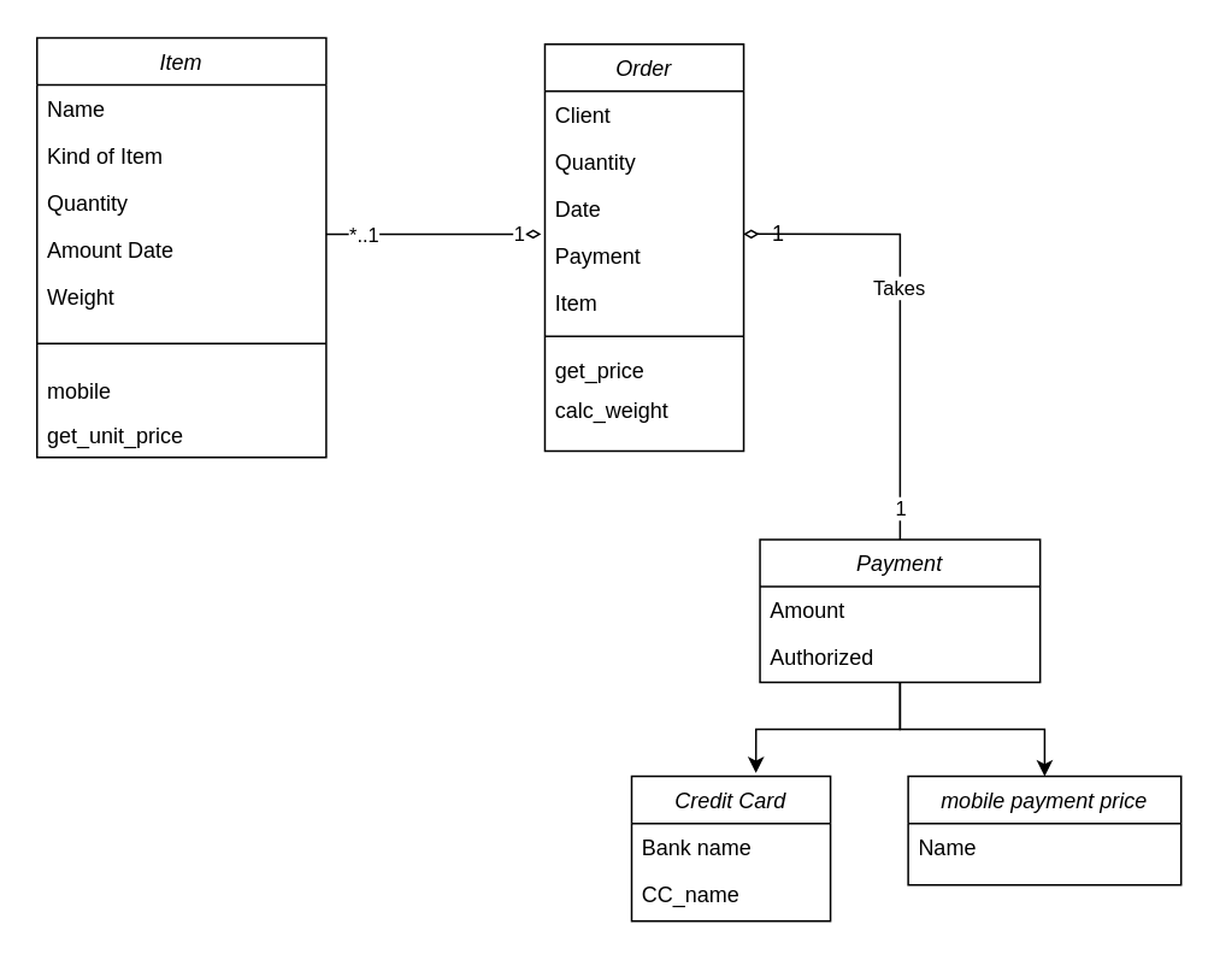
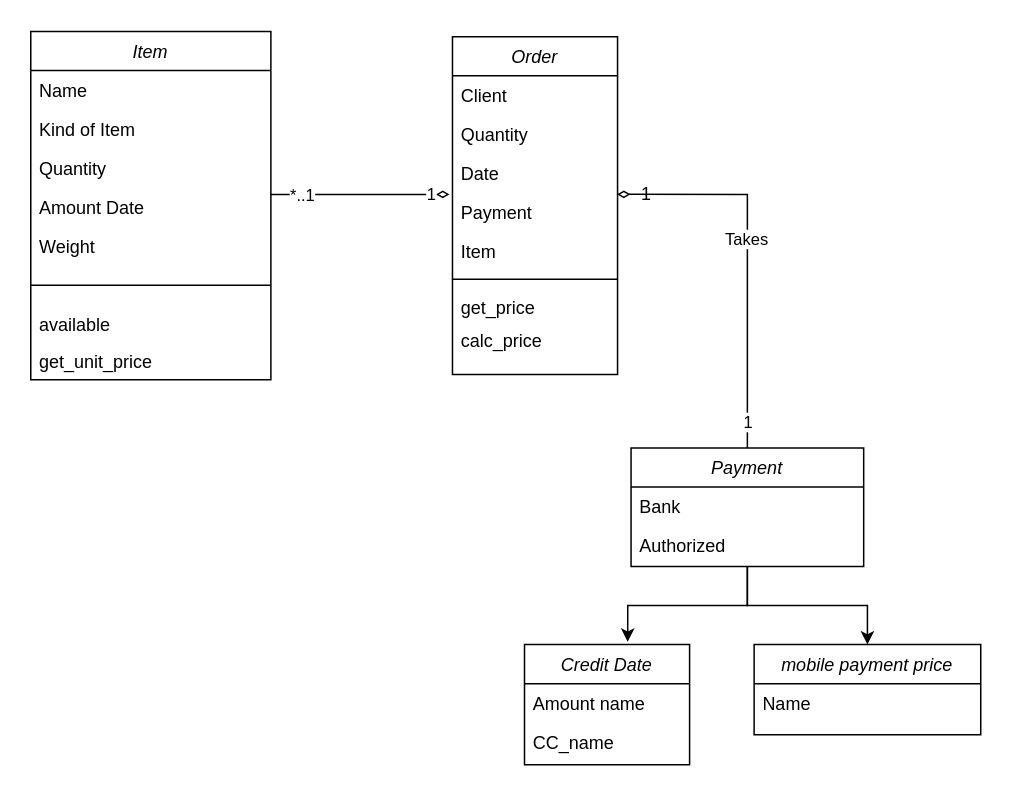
  <mxCell id="0" />
  <mxCell id="1" parent="0" />
  <mxCell id="2" value="Item" style="swimlane;fontStyle=2;align=center;verticalAlign=top;childLayout=stackLayout;horizontal=1;startSize=26;horizontalStack=0;resizeParent=1;resizeLast=0;collapsible=1;marginBottom=0;rounded=0;shadow=0;strokeWidth=1;" parent="1" vertex="1"><mxGeometry x="20" y="20.5" width="160" height="232" as="geometry"><mxRectangle x="230" y="140" width="160" height="26" as="alternateBounds" /></mxGeometry></mxCell>
  <mxCell id="3" value="Name" style="text;align=left;verticalAlign=top;spacingLeft=4;spacingRight=4;overflow=hidden;rotatable=0;points=[[0,0.5],[1,0.5]];portConstraint=eastwest;" parent="2" vertex="1"><mxGeometry y="26" width="160" height="26" as="geometry" /></mxCell>
  <mxCell id="4" value="Kind of Item" style="text;align=left;verticalAlign=top;spacingLeft=4;spacingRight=4;overflow=hidden;rotatable=0;points=[[0,0.5],[1,0.5]];portConstraint=eastwest;rounded=0;shadow=0;html=0;" parent="2" vertex="1"><mxGeometry y="52" width="160" height="26" as="geometry" /></mxCell>
  <mxCell id="5" value="Quantity" style="text;align=left;verticalAlign=top;spacingLeft=4;spacingRight=4;overflow=hidden;rotatable=0;points=[[0,0.5],[1,0.5]];portConstraint=eastwest;rounded=0;shadow=0;html=0;" parent="2" vertex="1"><mxGeometry y="78" width="160" height="26" as="geometry" /></mxCell>
  <mxCell id="6" value="Amount Date" style="text;align=left;verticalAlign=top;spacingLeft=4;spacingRight=4;overflow=hidden;rotatable=0;points=[[0,0.5],[1,0.5]];portConstraint=eastwest;rounded=0;shadow=0;html=0;" parent="2" vertex="1"><mxGeometry y="104" width="160" height="26" as="geometry" /></mxCell>
  <mxCell id="7" value="Weight" style="text;align=left;verticalAlign=top;spacingLeft=4;spacingRight=4;overflow=hidden;rotatable=0;points=[[0,0.5],[1,0.5]];portConstraint=eastwest;rounded=0;shadow=0;html=0;" parent="2" vertex="1"><mxGeometry y="130" width="160" height="26" as="geometry" /></mxCell>
  <mxCell id="8" value="" style="line;html=1;strokeWidth=1;align=left;verticalAlign=middle;spacingTop=-1;spacingLeft=3;spacingRight=3;rotatable=0;labelPosition=right;points=[];portConstraint=eastwest;" parent="2" vertex="1"><mxGeometry y="156" width="160" height="26" as="geometry" /></mxCell>
- <mxCell id="9" value="mobile" style="text;align=left;verticalAlign=top;spacingLeft=4;spacingRight=4;overflow=hidden;rotatable=0;points=[[0,0.5],[1,0.5]];portConstraint=eastwest;" parent="2" vertex="1"><mxGeometry y="182" width="160" height="25" as="geometry" /></mxCell>
+ <mxCell id="9" value="available" style="text;align=left;verticalAlign=top;spacingLeft=4;spacingRight=4;overflow=hidden;rotatable=0;points=[[0,0.5],[1,0.5]];portConstraint=eastwest;" parent="2" vertex="1"><mxGeometry y="182" width="160" height="25" as="geometry" /></mxCell>
  <mxCell id="10" value="get_unit_price" style="text;align=left;verticalAlign=top;spacingLeft=4;spacingRight=4;overflow=hidden;rotatable=0;points=[[0,0.5],[1,0.5]];portConstraint=eastwest;" parent="2" vertex="1"><mxGeometry y="207" width="160" height="25" as="geometry" /></mxCell>
  <mxCell id="11" value="1" style="edgeStyle=orthogonalEdgeStyle;rounded=0;orthogonalLoop=1;jettySize=auto;html=1;startArrow=diamondThin;startFill=0;endArrow=none;endFill=0;" parent="1" edge="1"><mxGeometry x="-0.8" relative="1" as="geometry"><Array as="points" /><mxPoint as="offset" /><mxPoint x="299" y="129" as="sourcePoint" /><mxPoint x="180" y="129" as="targetPoint" /></mxGeometry></mxCell>
  <mxCell id="12" value="*..1" style="edgeLabel;html=1;align=center;verticalAlign=middle;resizable=0;points=[];" parent="11" vertex="1" connectable="0"><mxGeometry x="0.928" relative="1" as="geometry"><mxPoint x="16" as="offset" /></mxGeometry></mxCell>
  <mxCell id="13" value="Order" style="swimlane;fontStyle=2;align=center;verticalAlign=top;childLayout=stackLayout;horizontal=1;startSize=26;horizontalStack=0;resizeParent=1;resizeLast=0;collapsible=1;marginBottom=0;rounded=0;shadow=0;strokeWidth=1;" parent="1" vertex="1"><mxGeometry x="301" y="24" width="110" height="225" as="geometry"><mxRectangle x="230" y="140" width="160" height="26" as="alternateBounds" /></mxGeometry></mxCell>
  <mxCell id="14" value="Client" style="text;align=left;verticalAlign=top;spacingLeft=4;spacingRight=4;overflow=hidden;rotatable=0;points=[[0,0.5],[1,0.5]];portConstraint=eastwest;rounded=0;shadow=0;html=0;" parent="13" vertex="1"><mxGeometry y="26" width="110" height="26" as="geometry" /></mxCell>
  <mxCell id="15" value="Quantity" style="text;align=left;verticalAlign=top;spacingLeft=4;spacingRight=4;overflow=hidden;rotatable=0;points=[[0,0.5],[1,0.5]];portConstraint=eastwest;rounded=0;shadow=0;html=0;" parent="13" vertex="1"><mxGeometry y="52" width="110" height="26" as="geometry" /></mxCell>
  <mxCell id="16" value="Date" style="text;align=left;verticalAlign=top;spacingLeft=4;spacingRight=4;overflow=hidden;rotatable=0;points=[[0,0.5],[1,0.5]];portConstraint=eastwest;" parent="13" vertex="1"><mxGeometry y="78" width="110" height="26" as="geometry" /></mxCell>
  <mxCell id="17" value="Payment" style="text;align=left;verticalAlign=top;spacingLeft=4;spacingRight=4;overflow=hidden;rotatable=0;points=[[0,0.5],[1,0.5]];portConstraint=eastwest;rounded=0;shadow=0;html=0;" parent="13" vertex="1"><mxGeometry y="104" width="110" height="26" as="geometry" /></mxCell>
  <mxCell id="18" value="Item" style="text;align=left;verticalAlign=top;spacingLeft=4;spacingRight=4;overflow=hidden;rotatable=0;points=[[0,0.5],[1,0.5]];portConstraint=eastwest;rounded=0;shadow=0;html=0;" parent="13" vertex="1"><mxGeometry y="130" width="110" height="26" as="geometry" /></mxCell>
  <mxCell id="19" value="" style="line;html=1;strokeWidth=1;align=left;verticalAlign=middle;spacingTop=-1;spacingLeft=3;spacingRight=3;rotatable=0;labelPosition=right;points=[];portConstraint=eastwest;" parent="13" vertex="1"><mxGeometry y="156" width="110" height="11" as="geometry" /></mxCell>
  <mxCell id="20" value="get_price" style="text;align=left;verticalAlign=top;spacingLeft=4;spacingRight=4;overflow=hidden;rotatable=0;points=[[0,0.5],[1,0.5]];portConstraint=eastwest;" parent="13" vertex="1"><mxGeometry y="167" width="110" height="22" as="geometry" /></mxCell>
- <mxCell id="21" value="calc_weight" style="text;align=left;verticalAlign=top;spacingLeft=4;spacingRight=4;overflow=hidden;rotatable=0;points=[[0,0.5],[1,0.5]];portConstraint=eastwest;" parent="13" vertex="1"><mxGeometry y="189" width="110" height="25" as="geometry" /></mxCell>
- <mxCell id="22" value="Credit Card" style="swimlane;fontStyle=2;align=center;verticalAlign=top;childLayout=stackLayout;horizontal=1;startSize=26;horizontalStack=0;resizeParent=1;resizeLast=0;collapsible=1;marginBottom=0;rounded=0;shadow=0;strokeWidth=1;" parent="1" vertex="1"><mxGeometry x="349" y="429" width="110" height="80" as="geometry"><mxRectangle x="230" y="140" width="160" height="26" as="alternateBounds" /></mxGeometry></mxCell>
- <mxCell id="23" value="Bank name" style="text;align=left;verticalAlign=top;spacingLeft=4;spacingRight=4;overflow=hidden;rotatable=0;points=[[0,0.5],[1,0.5]];portConstraint=eastwest;rounded=0;shadow=0;html=0;" parent="22" vertex="1"><mxGeometry y="26" width="110" height="26" as="geometry" /></mxCell>
+ <mxCell id="21" value="calc_price" style="text;align=left;verticalAlign=top;spacingLeft=4;spacingRight=4;overflow=hidden;rotatable=0;points=[[0,0.5],[1,0.5]];portConstraint=eastwest;" parent="13" vertex="1"><mxGeometry y="189" width="110" height="25" as="geometry" /></mxCell>
+ <mxCell id="22" value="Credit Date" style="swimlane;fontStyle=2;align=center;verticalAlign=top;childLayout=stackLayout;horizontal=1;startSize=26;horizontalStack=0;resizeParent=1;resizeLast=0;collapsible=1;marginBottom=0;rounded=0;shadow=0;strokeWidth=1;" parent="1" vertex="1"><mxGeometry x="349" y="429" width="110" height="80" as="geometry"><mxRectangle x="230" y="140" width="160" height="26" as="alternateBounds" /></mxGeometry></mxCell>
+ <mxCell id="23" value="Amount name" style="text;align=left;verticalAlign=top;spacingLeft=4;spacingRight=4;overflow=hidden;rotatable=0;points=[[0,0.5],[1,0.5]];portConstraint=eastwest;rounded=0;shadow=0;html=0;" parent="22" vertex="1"><mxGeometry y="26" width="110" height="26" as="geometry" /></mxCell>
  <mxCell id="24" value="CC_name" style="text;align=left;verticalAlign=top;spacingLeft=4;spacingRight=4;overflow=hidden;rotatable=0;points=[[0,0.5],[1,0.5]];portConstraint=eastwest;rounded=0;shadow=0;html=0;" parent="22" vertex="1"><mxGeometry y="52" width="110" height="26" as="geometry" /></mxCell>
  <mxCell id="25" value="mobile payment price" style="swimlane;fontStyle=2;align=center;verticalAlign=top;childLayout=stackLayout;horizontal=1;startSize=26;horizontalStack=0;resizeParent=1;resizeLast=0;collapsible=1;marginBottom=0;rounded=0;shadow=0;strokeWidth=1;" parent="1" vertex="1"><mxGeometry x="502" y="429" width="151" height="60" as="geometry"><mxRectangle x="230" y="140" width="160" height="26" as="alternateBounds" /></mxGeometry></mxCell>
  <mxCell id="26" value="Name" style="text;align=left;verticalAlign=top;spacingLeft=4;spacingRight=4;overflow=hidden;rotatable=0;points=[[0,0.5],[1,0.5]];portConstraint=eastwest;rounded=0;shadow=0;html=0;" parent="25" vertex="1"><mxGeometry y="26" width="151" height="26" as="geometry" /></mxCell>
  <mxCell id="27" style="edgeStyle=orthogonalEdgeStyle;rounded=0;orthogonalLoop=1;jettySize=auto;html=1;entryX=0.625;entryY=-0.023;entryDx=0;entryDy=0;entryPerimeter=0;" parent="1" source="29" target="22" edge="1"><mxGeometry relative="1" as="geometry" /></mxCell>
  <mxCell id="28" style="edgeStyle=orthogonalEdgeStyle;rounded=0;orthogonalLoop=1;jettySize=auto;html=1;entryX=0.5;entryY=0;entryDx=0;entryDy=0;" parent="1" source="29" target="25" edge="1"><mxGeometry relative="1" as="geometry" /></mxCell>
  <mxCell id="29" value="Payment" style="swimlane;fontStyle=2;align=center;verticalAlign=top;childLayout=stackLayout;horizontal=1;startSize=26;horizontalStack=0;resizeParent=1;resizeLast=0;collapsible=1;marginBottom=0;rounded=0;shadow=0;strokeWidth=1;" parent="1" vertex="1"><mxGeometry x="420" y="298" width="155" height="79" as="geometry"><mxRectangle x="230" y="140" width="160" height="26" as="alternateBounds" /></mxGeometry></mxCell>
- <mxCell id="30" value="Amount" style="text;align=left;verticalAlign=top;spacingLeft=4;spacingRight=4;overflow=hidden;rotatable=0;points=[[0,0.5],[1,0.5]];portConstraint=eastwest;rounded=0;shadow=0;html=0;" parent="29" vertex="1"><mxGeometry y="26" width="155" height="26" as="geometry" /></mxCell>
+ <mxCell id="30" value="Bank" style="text;align=left;verticalAlign=top;spacingLeft=4;spacingRight=4;overflow=hidden;rotatable=0;points=[[0,0.5],[1,0.5]];portConstraint=eastwest;rounded=0;shadow=0;html=0;" parent="29" vertex="1"><mxGeometry y="26" width="155" height="26" as="geometry" /></mxCell>
  <mxCell id="31" value="Authorized" style="text;align=left;verticalAlign=top;spacingLeft=4;spacingRight=4;overflow=hidden;rotatable=0;points=[[0,0.5],[1,0.5]];portConstraint=eastwest;" parent="29" vertex="1"><mxGeometry y="52" width="155" height="25" as="geometry" /></mxCell>
  <mxCell id="32" style="edgeStyle=orthogonalEdgeStyle;rounded=0;orthogonalLoop=1;jettySize=auto;html=1;entryX=0.5;entryY=0;entryDx=0;entryDy=0;startArrow=diamondThin;startFill=0;endArrow=none;endFill=0;exitX=0.997;exitY=0.037;exitDx=0;exitDy=0;exitPerimeter=0;" parent="1" source="17" target="29" edge="1"><mxGeometry relative="1" as="geometry"><Array as="points"><mxPoint x="497" y="129" /></Array></mxGeometry></mxCell>
  <mxCell id="33" value="Takes" style="edgeLabel;html=1;align=center;verticalAlign=middle;resizable=0;points=[];" parent="32" vertex="1" connectable="0"><mxGeometry x="-0.09" y="-1" relative="1" as="geometry"><mxPoint as="offset" /></mxGeometry></mxCell>
  <mxCell id="34" value="1" style="edgeLabel;html=1;align=center;verticalAlign=middle;resizable=0;points=[];" parent="32" vertex="1" connectable="0"><mxGeometry x="0.862" relative="1" as="geometry"><mxPoint as="offset" /></mxGeometry></mxCell>
  <mxCell id="35" value="1" style="text;html=1;align=center;verticalAlign=middle;resizable=0;points=[];autosize=1;strokeColor=none;fillColor=none;" parent="1" vertex="1"><mxGeometry x="420" y="119" width="20" height="20" as="geometry" /></mxCell>
